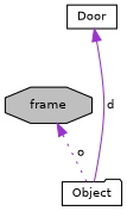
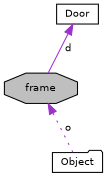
  digraph {
    node [color=black fillcolor=white fontname=Helvetica fontsize=10 style=filled]
    edge [color=darkorchid3 dir=back fontname=Helvetica fontsize=10 labelfontname=Helvetica labelfontsize=10]
    n1 [fillcolor=grey75 fontcolor=black height=0.2 label=frame shape=octagon width=0.4]
    n2 [height=0.2 label=Object shape=folder width=0.4]
    n3 [height=0.2 label=Door shape=box width=0.4]
    n1 -> n2 [label=" o" style=dotted]
-   n3 -> n2 [label=" d" style=solid]
+   n3 -> n1 [label=" d" style=solid]
  }
